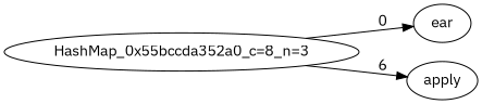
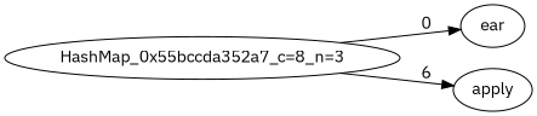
  digraph {
    fontname="IBM Plex Sans"
    rankdir=LR
    node [fontname="IBM Plex Sans"]
    edge [fontname="IBM Plex Sans"]
-   "HashMap_0x55bccda352a0_c=8_n=3"
+   "HashMap_0x55bccda352a0_c=8_n=3" [label="HashMap_0x55bccda352a7_c=8_n=3"]
    ear
    apply
    "HashMap_0x55bccda352a0_c=8_n=3" -> ear [label=0]
    "HashMap_0x55bccda352a0_c=8_n=3" -> apply [label=6]
  }
